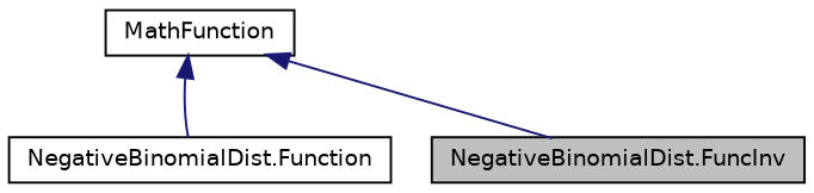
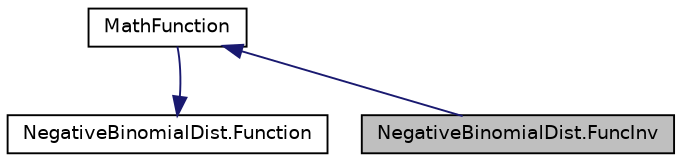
  digraph {
    node [color=black fontname=Helvetica fontsize=10 shape=record]
    edge [color=midnightblue dir=back fontname=Helvetica fontsize=10 labelfontname=Helvetica labelfontsize=10 style=solid]
    n1 [fillcolor=grey75 fontcolor=black height=0.2 label="NegativeBinomialDist.FuncInv" style=filled width=0.4]
    n2 [height=0.2 label="NegativeBinomialDist.Function" width=0.4]
    n3 [height=0.2 label=MathFunction width=0.4]
    n3 -> n1
-   n3 -> n2
+   n2 -> n3
  }
